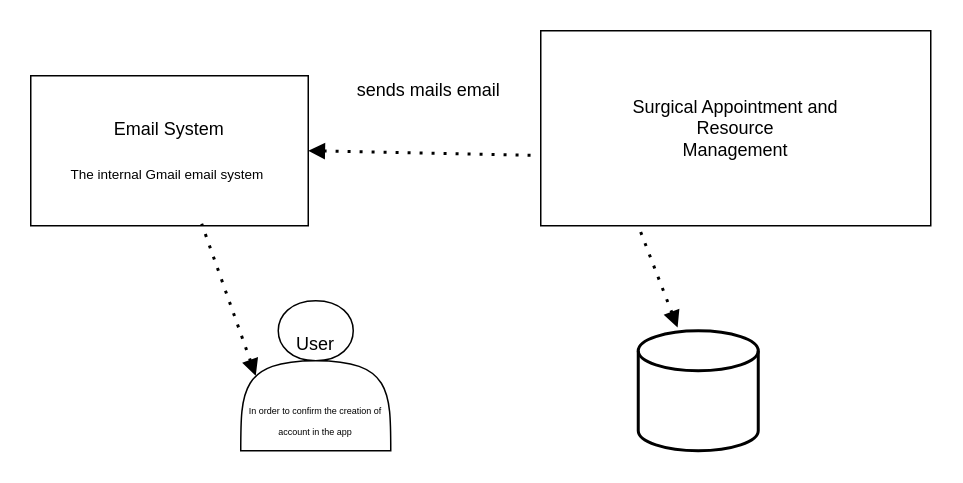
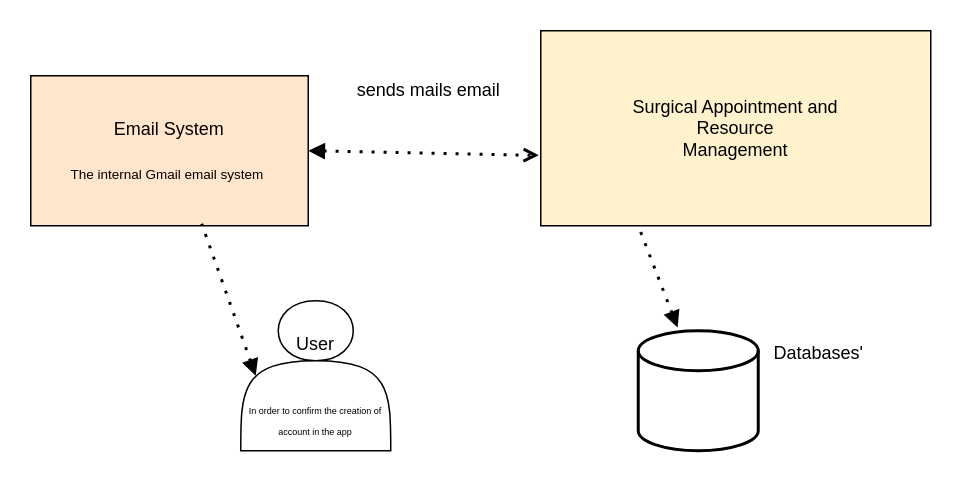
  <mxCell id="0" />
  <mxCell id="1" parent="0" />
- <mxCell id="2" value="Surgical Appointment and &lt;br&gt;Resource &lt;br&gt;Management&lt;br&gt;" style="rounded=0;whiteSpace=wrap;html=1;" vertex="1" parent="1"><mxGeometry x="360" y="20" width="260" height="130" as="geometry" /></mxCell>
- <mxCell id="3" value="" style="endArrow=none;dashed=1;html=1;dashPattern=1 3;strokeWidth=2;rounded=0;entryX=-0.005;entryY=0.639;entryDx=0;entryDy=0;entryPerimeter=0;endFill=0;startArrow=block;startFill=1;exitX=1;exitY=0.5;exitDx=0;exitDy=0;" edge="1" parent="1" source="4" target="2"><mxGeometry width="50" height="50" relative="1" as="geometry"><mxPoint x="250" y="196.03" as="sourcePoint" /><mxPoint x="407.4" y="200" as="targetPoint" /></mxGeometry></mxCell>
- <mxCell id="4" value="Email System&lt;br&gt;&lt;br&gt;&lt;font style=&quot;font-size: 9px;&quot;&gt;The internal Gmail email system&amp;nbsp;&lt;/font&gt;" style="rounded=0;whiteSpace=wrap;html=1;" vertex="1" parent="1"><mxGeometry x="20" y="50" width="185" height="100" as="geometry" /></mxCell>
+ <mxCell id="2" value="Surgical Appointment and &lt;br&gt;Resource &lt;br&gt;Management&lt;br&gt;" style="rounded=0;whiteSpace=wrap;html=1;fillColor=#fff2cc;" vertex="1" parent="1"><mxGeometry x="360" y="20" width="260" height="130" as="geometry" /></mxCell>
+ <mxCell id="3" value="" style="endArrow=open;dashed=1;html=1;dashPattern=1 3;strokeWidth=2;rounded=0;entryX=-0.005;entryY=0.639;entryDx=0;entryDy=0;entryPerimeter=0;endFill=0;startArrow=block;startFill=1;exitX=1;exitY=0.5;exitDx=0;exitDy=0;" edge="1" parent="1" source="4" target="2"><mxGeometry width="50" height="50" relative="1" as="geometry"><mxPoint x="250" y="196.03" as="sourcePoint" /><mxPoint x="407.4" y="200" as="targetPoint" /></mxGeometry></mxCell>
+ <mxCell id="4" value="Email System&lt;br&gt;&lt;br&gt;&lt;font style=&quot;font-size: 9px;&quot;&gt;The internal Gmail email system&amp;nbsp;&lt;/font&gt;" style="rounded=0;whiteSpace=wrap;html=1;fillColor=#ffe6cc;" vertex="1" parent="1"><mxGeometry x="20" y="50" width="185" height="100" as="geometry" /></mxCell>
  <mxCell id="5" value="sends mails email" style="text;html=1;align=center;verticalAlign=middle;resizable=0;points=[];autosize=1;strokeColor=none;fillColor=none;" vertex="1" parent="1"><mxGeometry x="225" y="45" width="120" height="30" as="geometry" /></mxCell>
  <mxCell id="6" value="" style="endArrow=none;dashed=1;html=1;dashPattern=1 3;strokeWidth=2;rounded=0;entryX=0.616;entryY=0.987;entryDx=0;entryDy=0;entryPerimeter=0;endFill=0;startArrow=block;startFill=1;exitX=0.1;exitY=0.5;exitDx=0;exitDy=0;exitPerimeter=0;" edge="1" parent="1" source="7" target="4"><mxGeometry width="50" height="50" relative="1" as="geometry"><mxPoint x="190" y="240" as="sourcePoint" /><mxPoint x="166" y="240" as="targetPoint" /></mxGeometry></mxCell>
  <mxCell id="7" value="&lt;br&gt;User&lt;br&gt;&lt;br&gt;&lt;br&gt;&lt;font style=&quot;font-size: 6px;&quot;&gt;In order to confirm the creation of account in the app&lt;/font&gt;" style="shape=actor;whiteSpace=wrap;html=1;" vertex="1" parent="1"><mxGeometry x="160" y="200" width="100" height="100" as="geometry" /></mxCell>
  <mxCell id="8" value="" style="endArrow=none;dashed=1;html=1;dashPattern=1 3;strokeWidth=2;rounded=0;entryX=0.25;entryY=1;entryDx=0;entryDy=0;endFill=0;startArrow=block;startFill=1;exitX=0.328;exitY=-0.027;exitDx=0;exitDy=0;exitPerimeter=0;" edge="1" parent="1" source="9" target="2"><mxGeometry width="50" height="50" relative="1" as="geometry"><mxPoint x="450" y="206" as="sourcePoint" /><mxPoint x="516" y="200" as="targetPoint" /></mxGeometry></mxCell>
  <mxCell id="9" value="" style="strokeWidth=2;html=1;shape=mxgraph.flowchart.database;whiteSpace=wrap;" vertex="1" parent="1"><mxGeometry x="425" y="220" width="80" height="80" as="geometry" /></mxCell>
+ <mxCell id="10" value="Databases'" style="text;html=1;align=center;verticalAlign=middle;resizable=0;points=[];autosize=1;strokeColor=none;fillColor=none;" vertex="1" parent="1"><mxGeometry x="505" y="220" width="80" height="30" as="geometry" /></mxCell>
